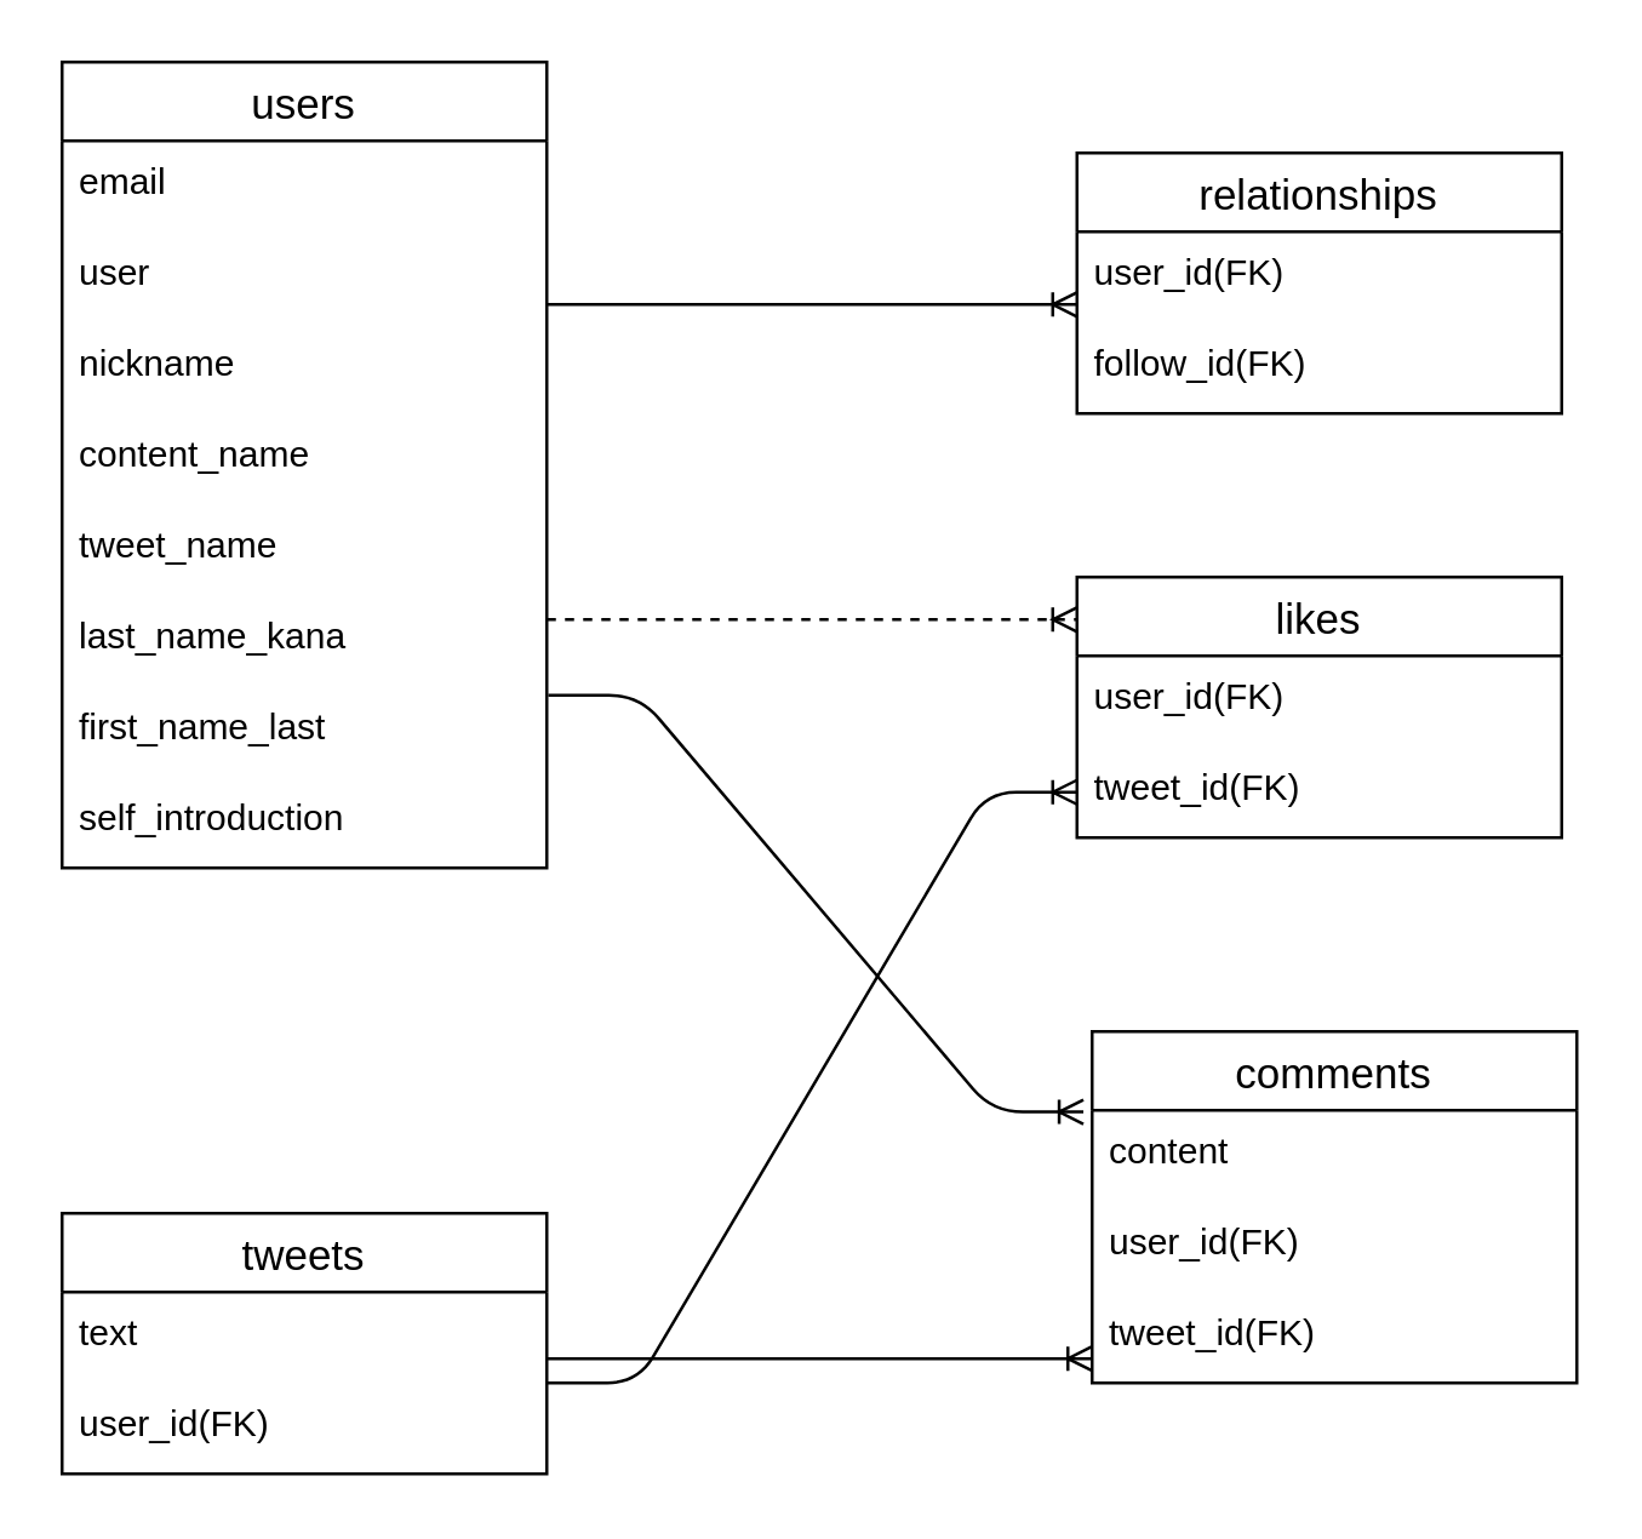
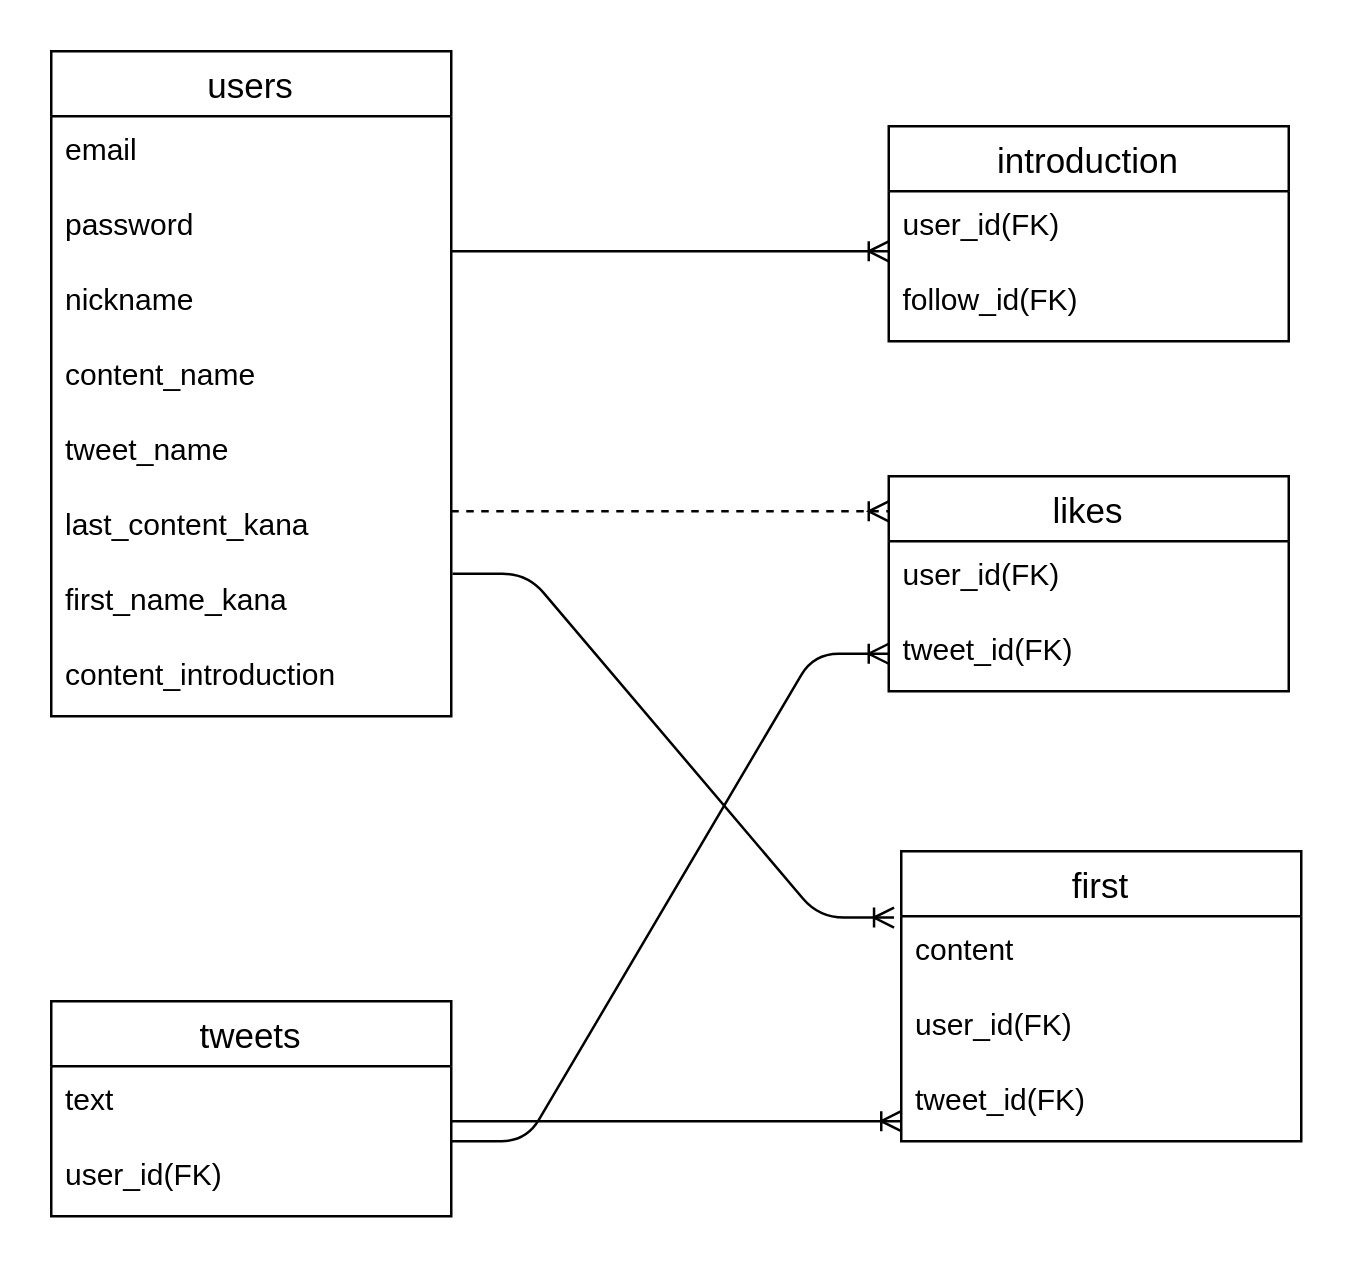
  <mxCell id="0" />
  <mxCell id="1" parent="0" />
  <mxCell id="2" value="likes" style="swimlane;fontStyle=0;childLayout=stackLayout;horizontal=1;startSize=26;horizontalStack=0;resizeParent=1;resizeParentMax=0;resizeLast=0;collapsible=1;marginBottom=0;align=center;fontSize=14;" parent="1" vertex="1"><mxGeometry x="355" y="190" width="160" height="86" as="geometry" /></mxCell>
  <mxCell id="3" value="user_id(FK)" style="text;strokeColor=none;fillColor=none;spacingLeft=4;spacingRight=4;overflow=hidden;rotatable=0;points=[[0,0.5],[1,0.5]];portConstraint=eastwest;fontSize=12;" parent="2" vertex="1"><mxGeometry y="26" width="160" height="30" as="geometry" /></mxCell>
  <mxCell id="4" value="tweet_id(FK)" style="text;strokeColor=none;fillColor=none;spacingLeft=4;spacingRight=4;overflow=hidden;rotatable=0;points=[[0,0.5],[1,0.5]];portConstraint=eastwest;fontSize=12;" parent="2" vertex="1"><mxGeometry y="56" width="160" height="30" as="geometry" /></mxCell>
- <mxCell id="5" value="comments" style="swimlane;fontStyle=0;childLayout=stackLayout;horizontal=1;startSize=26;horizontalStack=0;resizeParent=1;resizeParentMax=0;resizeLast=0;collapsible=1;marginBottom=0;align=center;fontSize=14;" parent="1" vertex="1"><mxGeometry x="360" y="340" width="160" height="116" as="geometry" /></mxCell>
+ <mxCell id="5" value="first" style="swimlane;fontStyle=0;childLayout=stackLayout;horizontal=1;startSize=26;horizontalStack=0;resizeParent=1;resizeParentMax=0;resizeLast=0;collapsible=1;marginBottom=0;align=center;fontSize=14;" parent="1" vertex="1"><mxGeometry x="360" y="340" width="160" height="116" as="geometry" /></mxCell>
  <mxCell id="6" value="content" style="text;strokeColor=none;fillColor=none;spacingLeft=4;spacingRight=4;overflow=hidden;rotatable=0;points=[[0,0.5],[1,0.5]];portConstraint=eastwest;fontSize=12;" parent="5" vertex="1"><mxGeometry y="26" width="160" height="30" as="geometry" /></mxCell>
  <mxCell id="7" value="user_id(FK)" style="text;strokeColor=none;fillColor=none;spacingLeft=4;spacingRight=4;overflow=hidden;rotatable=0;points=[[0,0.5],[1,0.5]];portConstraint=eastwest;fontSize=12;" parent="5" vertex="1"><mxGeometry y="56" width="160" height="30" as="geometry" /></mxCell>
  <mxCell id="8" value="tweet_id(FK)" style="text;strokeColor=none;fillColor=none;spacingLeft=4;spacingRight=4;overflow=hidden;rotatable=0;points=[[0,0.5],[1,0.5]];portConstraint=eastwest;fontSize=12;" parent="5" vertex="1"><mxGeometry y="86" width="160" height="30" as="geometry" /></mxCell>
  <mxCell id="9" value="tweets" style="swimlane;fontStyle=0;childLayout=stackLayout;horizontal=1;startSize=26;horizontalStack=0;resizeParent=1;resizeParentMax=0;resizeLast=0;collapsible=1;marginBottom=0;align=center;fontSize=14;" parent="1" vertex="1"><mxGeometry x="20" y="400" width="160" height="86" as="geometry" /></mxCell>
  <mxCell id="10" value="text" style="text;strokeColor=none;fillColor=none;spacingLeft=4;spacingRight=4;overflow=hidden;rotatable=0;points=[[0,0.5],[1,0.5]];portConstraint=eastwest;fontSize=12;" parent="9" vertex="1"><mxGeometry y="26" width="160" height="30" as="geometry" /></mxCell>
  <mxCell id="11" value="user_id(FK)" style="text;strokeColor=none;fillColor=none;spacingLeft=4;spacingRight=4;overflow=hidden;rotatable=0;points=[[0,0.5],[1,0.5]];portConstraint=eastwest;fontSize=12;" parent="9" vertex="1"><mxGeometry y="56" width="160" height="30" as="geometry" /></mxCell>
  <mxCell id="12" value="users" style="swimlane;fontStyle=0;childLayout=stackLayout;horizontal=1;startSize=26;horizontalStack=0;resizeParent=1;resizeParentMax=0;resizeLast=0;collapsible=1;marginBottom=0;align=center;fontSize=14;" parent="1" vertex="1"><mxGeometry x="20" y="20" width="160" height="266" as="geometry" /></mxCell>
  <mxCell id="13" value="email" style="text;strokeColor=none;fillColor=none;spacingLeft=4;spacingRight=4;overflow=hidden;rotatable=0;points=[[0,0.5],[1,0.5]];portConstraint=eastwest;fontSize=12;" parent="12" vertex="1"><mxGeometry y="26" width="160" height="30" as="geometry" /></mxCell>
- <mxCell id="14" value="user" style="text;strokeColor=none;fillColor=none;spacingLeft=4;spacingRight=4;overflow=hidden;rotatable=0;points=[[0,0.5],[1,0.5]];portConstraint=eastwest;fontSize=12;" parent="12" vertex="1"><mxGeometry y="56" width="160" height="30" as="geometry" /></mxCell>
+ <mxCell id="14" value="password" style="text;strokeColor=none;fillColor=none;spacingLeft=4;spacingRight=4;overflow=hidden;rotatable=0;points=[[0,0.5],[1,0.5]];portConstraint=eastwest;fontSize=12;" parent="12" vertex="1"><mxGeometry y="56" width="160" height="30" as="geometry" /></mxCell>
  <mxCell id="15" value="nickname" style="text;strokeColor=none;fillColor=none;spacingLeft=4;spacingRight=4;overflow=hidden;rotatable=0;points=[[0,0.5],[1,0.5]];portConstraint=eastwest;fontSize=12;" parent="12" vertex="1"><mxGeometry y="86" width="160" height="30" as="geometry" /></mxCell>
  <mxCell id="16" value="content_name" style="text;strokeColor=none;fillColor=none;spacingLeft=4;spacingRight=4;overflow=hidden;rotatable=0;points=[[0,0.5],[1,0.5]];portConstraint=eastwest;fontSize=12;" parent="12" vertex="1"><mxGeometry y="116" width="160" height="30" as="geometry" /></mxCell>
  <mxCell id="17" value="tweet_name" style="text;strokeColor=none;fillColor=none;spacingLeft=4;spacingRight=4;overflow=hidden;rotatable=0;points=[[0,0.5],[1,0.5]];portConstraint=eastwest;fontSize=12;" parent="12" vertex="1"><mxGeometry y="146" width="160" height="30" as="geometry" /></mxCell>
- <mxCell id="18" value="last_name_kana" style="text;strokeColor=none;fillColor=none;spacingLeft=4;spacingRight=4;overflow=hidden;rotatable=0;points=[[0,0.5],[1,0.5]];portConstraint=eastwest;fontSize=12;" parent="12" vertex="1"><mxGeometry y="176" width="160" height="30" as="geometry" /></mxCell>
- <mxCell id="19" value="first_name_last" style="text;strokeColor=none;fillColor=none;spacingLeft=4;spacingRight=4;overflow=hidden;rotatable=0;points=[[0,0.5],[1,0.5]];portConstraint=eastwest;fontSize=12;" parent="12" vertex="1"><mxGeometry y="206" width="160" height="30" as="geometry" /></mxCell>
- <mxCell id="20" value="self_introduction" style="text;strokeColor=none;fillColor=none;spacingLeft=4;spacingRight=4;overflow=hidden;rotatable=0;points=[[0,0.5],[1,0.5]];portConstraint=eastwest;fontSize=12;" parent="12" vertex="1"><mxGeometry y="236" width="160" height="30" as="geometry" /></mxCell>
+ <mxCell id="18" value="last_content_kana" style="text;strokeColor=none;fillColor=none;spacingLeft=4;spacingRight=4;overflow=hidden;rotatable=0;points=[[0,0.5],[1,0.5]];portConstraint=eastwest;fontSize=12;" parent="12" vertex="1"><mxGeometry y="176" width="160" height="30" as="geometry" /></mxCell>
+ <mxCell id="19" value="first_name_kana" style="text;strokeColor=none;fillColor=none;spacingLeft=4;spacingRight=4;overflow=hidden;rotatable=0;points=[[0,0.5],[1,0.5]];portConstraint=eastwest;fontSize=12;" parent="12" vertex="1"><mxGeometry y="206" width="160" height="30" as="geometry" /></mxCell>
+ <mxCell id="20" value="content_introduction" style="text;strokeColor=none;fillColor=none;spacingLeft=4;spacingRight=4;overflow=hidden;rotatable=0;points=[[0,0.5],[1,0.5]];portConstraint=eastwest;fontSize=12;" parent="12" vertex="1"><mxGeometry y="236" width="160" height="30" as="geometry" /></mxCell>
  <mxCell id="21" value="" style="edgeStyle=entityRelationEdgeStyle;fontSize=12;html=1;endArrow=ERoneToMany;entryX=0;entryY=0.163;entryDx=0;entryDy=0;entryPerimeter=0;exitX=1;exitY=0.267;exitDx=0;exitDy=0;exitPerimeter=0;dashed=1;" parent="1" source="18" edge="1" target="2"><mxGeometry width="100" height="100" relative="1" as="geometry"><mxPoint x="185" y="205" as="sourcePoint" /><mxPoint x="350" y="140" as="targetPoint" /></mxGeometry></mxCell>
  <mxCell id="22" value="" style="edgeStyle=entityRelationEdgeStyle;fontSize=12;html=1;endArrow=ERoneToMany;entryX=-0.018;entryY=0.017;entryDx=0;entryDy=0;entryPerimeter=0;exitX=1.003;exitY=0.1;exitDx=0;exitDy=0;exitPerimeter=0;" parent="1" source="19" target="6" edge="1"><mxGeometry width="100" height="100" relative="1" as="geometry"><mxPoint x="190" y="230" as="sourcePoint" /><mxPoint x="350" y="370" as="targetPoint" /></mxGeometry></mxCell>
  <mxCell id="23" value="" style="edgeStyle=entityRelationEdgeStyle;fontSize=12;html=1;endArrow=ERoneToMany;entryX=0;entryY=0.5;entryDx=0;entryDy=0;" parent="1" edge="1" target="4"><mxGeometry width="100" height="100" relative="1" as="geometry"><mxPoint x="180" y="456" as="sourcePoint" /><mxPoint x="350" y="186" as="targetPoint" /></mxGeometry></mxCell>
  <mxCell id="24" value="" style="edgeStyle=entityRelationEdgeStyle;fontSize=12;html=1;endArrow=ERoneToMany;entryX=0;entryY=0.733;entryDx=0;entryDy=0;entryPerimeter=0;" parent="1" target="8" edge="1"><mxGeometry width="100" height="100" relative="1" as="geometry"><mxPoint x="180" y="448" as="sourcePoint" /><mxPoint x="280" y="348" as="targetPoint" /></mxGeometry></mxCell>
- <mxCell id="25" value="relationships" style="swimlane;fontStyle=0;childLayout=stackLayout;horizontal=1;startSize=26;horizontalStack=0;resizeParent=1;resizeParentMax=0;resizeLast=0;collapsible=1;marginBottom=0;align=center;fontSize=14;" vertex="1" parent="1"><mxGeometry x="355" y="50" width="160" height="86" as="geometry" /></mxCell>
+ <mxCell id="25" value="introduction" style="swimlane;fontStyle=0;childLayout=stackLayout;horizontal=1;startSize=26;horizontalStack=0;resizeParent=1;resizeParentMax=0;resizeLast=0;collapsible=1;marginBottom=0;align=center;fontSize=14;" vertex="1" parent="1"><mxGeometry x="355" y="50" width="160" height="86" as="geometry" /></mxCell>
  <mxCell id="26" value="user_id(FK)" style="text;strokeColor=none;fillColor=none;spacingLeft=4;spacingRight=4;overflow=hidden;rotatable=0;points=[[0,0.5],[1,0.5]];portConstraint=eastwest;fontSize=12;" vertex="1" parent="25"><mxGeometry y="26" width="160" height="30" as="geometry" /></mxCell>
  <mxCell id="27" value="follow_id(FK)" style="text;strokeColor=none;fillColor=none;spacingLeft=4;spacingRight=4;overflow=hidden;rotatable=0;points=[[0,0.5],[1,0.5]];portConstraint=eastwest;fontSize=12;" vertex="1" parent="25"><mxGeometry y="56" width="160" height="30" as="geometry" /></mxCell>
  <mxCell id="28" value="" style="edgeStyle=entityRelationEdgeStyle;fontSize=12;html=1;endArrow=ERoneToMany;entryX=0;entryY=0.163;entryDx=0;entryDy=0;entryPerimeter=0;exitX=1;exitY=0.267;exitDx=0;exitDy=0;exitPerimeter=0;" edge="1" parent="1"><mxGeometry width="100" height="100" relative="1" as="geometry"><mxPoint x="180" y="100" as="sourcePoint" /><mxPoint x="355" y="100.008" as="targetPoint" /></mxGeometry></mxCell>
